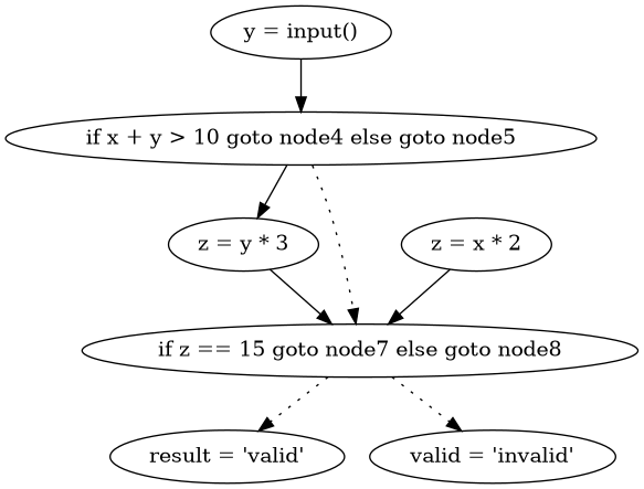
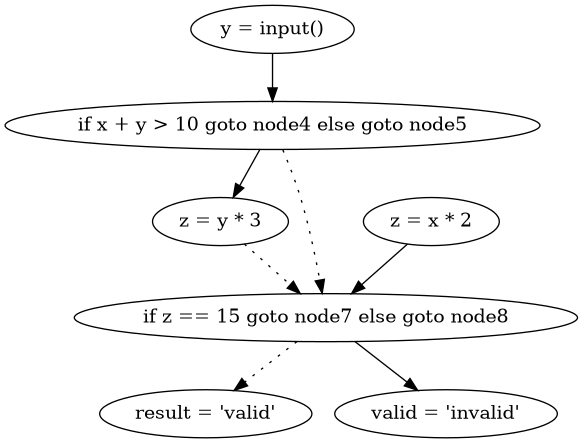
  digraph {
    edge [style=dotted]
    n1 [label="y = input()"]
    n2 [label="if x + y > 10 goto node4 else goto node5"]
    n3 [label="z = y * 3"]
    n4 [label="if z == 15 goto node7 else goto node8"]
    n5 [label="z = x * 2"]
    n6 [label="result = 'valid'"]
    n7 [label="valid = 'invalid'"]
    n1 -> n2 [style=solid]
    n2 -> n3 [style=solid]
    n2 -> n4
-   n3 -> n4 [style=solid]
+   n3 -> n4
    n4 -> n6
-   n4 -> n7
+   n4 -> n7 [style=solid]
    n5 -> n4 [style=solid]
  }
